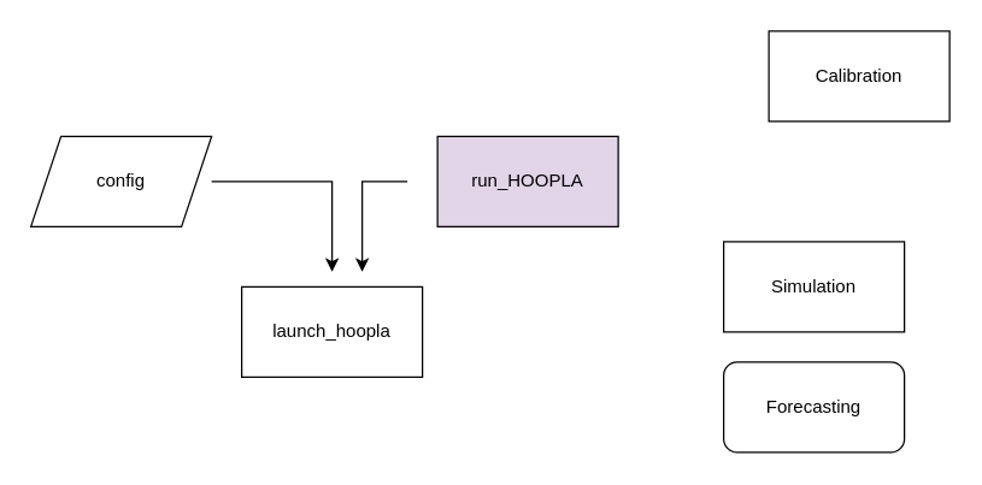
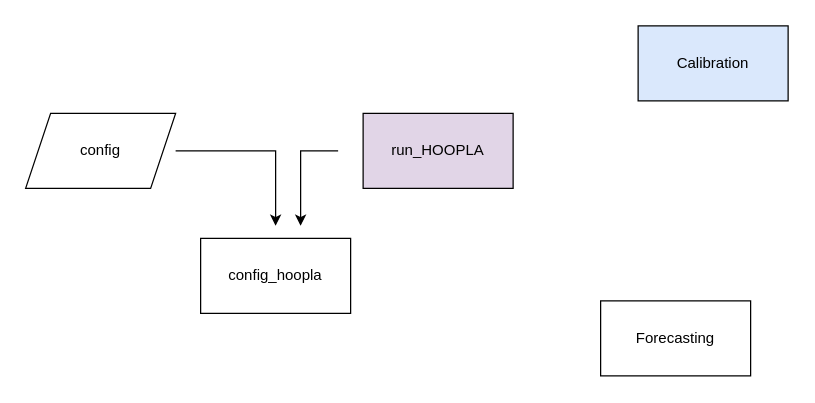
  <mxCell id="0" />
  <mxCell id="1" parent="0" />
- <mxCell id="2" value="Calibration" style="rounded=0;whiteSpace=wrap;html=1;" vertex="1" parent="1"><mxGeometry x="510" y="20" width="120" height="60" as="geometry" /></mxCell>
- <mxCell id="3" value="Simulation" style="rounded=0;whiteSpace=wrap;html=1;" vertex="1" parent="1"><mxGeometry x="480" y="160" width="120" height="60" as="geometry" /></mxCell>
- <mxCell id="4" value="Forecasting" style="whiteSpace=wrap;html=1;rounded=1;" vertex="1" parent="1"><mxGeometry x="480" y="240" width="120" height="60" as="geometry" /></mxCell>
- <mxCell id="5" value="launch_hoopla" style="rounded=0;whiteSpace=wrap;html=1;" vertex="1" parent="1"><mxGeometry x="160" y="190" width="120" height="60" as="geometry" /></mxCell>
+ <mxCell id="2" value="Calibration" style="rounded=0;whiteSpace=wrap;html=1;fillColor=#dae8fc;" vertex="1" parent="1"><mxGeometry x="510" y="20" width="120" height="60" as="geometry" /></mxCell>
+ <mxCell id="4" value="Forecasting" style="rounded=0;whiteSpace=wrap;html=1;" vertex="1" parent="1"><mxGeometry x="480" y="240" width="120" height="60" as="geometry" /></mxCell>
+ <mxCell id="5" value="config_hoopla" style="rounded=0;whiteSpace=wrap;html=1;" vertex="1" parent="1"><mxGeometry x="160" y="190" width="120" height="60" as="geometry" /></mxCell>
  <mxCell id="6" value="config" style="shape=parallelogram;perimeter=parallelogramPerimeter;whiteSpace=wrap;html=1;fixedSize=1;" vertex="1" parent="1"><mxGeometry x="20" y="90" width="120" height="60" as="geometry" /></mxCell>
  <mxCell id="7" value="" style="endArrow=classic;html=1;rounded=0;" edge="1" parent="1"><mxGeometry width="50" height="50" relative="1" as="geometry"><mxPoint x="140" y="120" as="sourcePoint" /><mxPoint x="220" y="180" as="targetPoint" /><Array as="points"><mxPoint x="220" y="120" /></Array></mxGeometry></mxCell>
  <mxCell id="8" value="run_HOOPLA" style="rounded=0;whiteSpace=wrap;html=1;fillColor=#e1d5e7;" vertex="1" parent="1"><mxGeometry x="290" y="90" width="120" height="60" as="geometry" /></mxCell>
  <mxCell id="9" value="" style="endArrow=classic;html=1;rounded=0;" edge="1" parent="1"><mxGeometry width="50" height="50" relative="1" as="geometry"><mxPoint x="270" y="120" as="sourcePoint" /><mxPoint x="240" y="180" as="targetPoint" /><Array as="points"><mxPoint x="240" y="120" /></Array></mxGeometry></mxCell>
